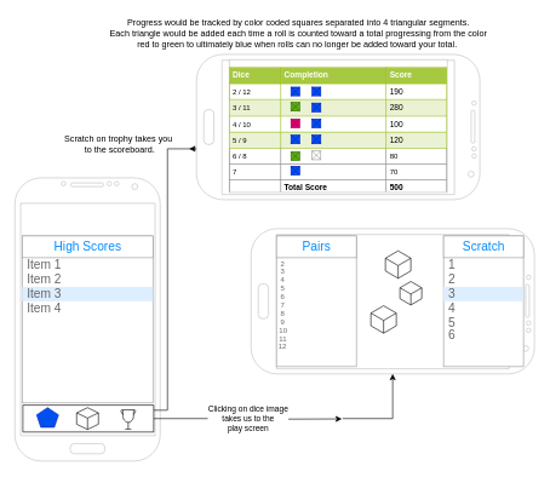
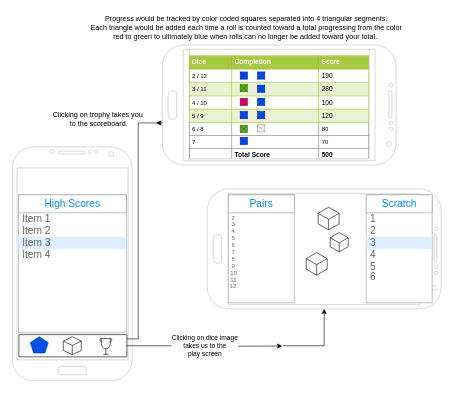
  <mxCell id="0" />
  <mxCell id="1" parent="0" />
  <mxCell id="2" value="" style="verticalLabelPosition=bottom;verticalAlign=top;html=1;shadow=0;dashed=0;strokeWidth=1;shape=mxgraph.android.phone2;strokeColor=#c0c0c0;" parent="1" vertex="1"><mxGeometry x="20" y="244" width="200" height="390" as="geometry" /></mxCell>
  <mxCell id="3" value="" style="verticalLabelPosition=bottom;verticalAlign=top;html=1;shadow=0;dashed=0;strokeWidth=1;shape=mxgraph.android.phone2;strokeColor=#c0c0c0;direction=south;" parent="1" vertex="1"><mxGeometry x="345" y="314" width="390" height="200" as="geometry" /></mxCell>
  <mxCell id="4" value="Clicking on dice image&lt;br&gt;takes us to the &lt;br&gt;play&amp;nbsp;screen" style="edgeStyle=orthogonalEdgeStyle;rounded=0;orthogonalLoop=1;jettySize=auto;html=1;" parent="1" source="6" edge="1"><mxGeometry relative="1" as="geometry"><mxPoint x="470" y="576" as="targetPoint" /></mxGeometry></mxCell>
  <mxCell id="5" value="" style="edgeStyle=orthogonalEdgeStyle;rounded=0;orthogonalLoop=1;jettySize=auto;html=1;" edge="1" parent="1" source="6"><mxGeometry relative="1" as="geometry"><mxPoint x="260" y="204" as="targetPoint" /><Array as="points"><mxPoint x="230" y="564" /><mxPoint x="230" y="204" /><mxPoint x="270" y="204" /></Array></mxGeometry></mxCell>
  <mxCell id="6" value="" style="verticalLabelPosition=bottom;verticalAlign=top;html=1;shape=mxgraph.basic.rect;fillColor2=none;strokeWidth=1;size=20;indent=5;" parent="1" vertex="1"><mxGeometry x="31" y="557" width="180" height="37" as="geometry" /></mxCell>
  <mxCell id="7" value="" style="edgeStyle=orthogonalEdgeStyle;rounded=0;orthogonalLoop=1;jettySize=auto;html=1;" parent="1" target="3" edge="1"><mxGeometry relative="1" as="geometry"><mxPoint x="471" y="575.5" as="sourcePoint" /><Array as="points"><mxPoint x="540" y="576" /></Array></mxGeometry></mxCell>
  <mxCell id="8" value="" style="whiteSpace=wrap;html=1;shape=mxgraph.basic.isocube;isoAngle=15;" parent="1" vertex="1"><mxGeometry x="105" y="560.5" width="30" height="30" as="geometry" /></mxCell>
  <mxCell id="9" value="" style="whiteSpace=wrap;html=1;shape=mxgraph.basic.pentagon;aspect=fixed;fillColor=#0050ef;strokeColor=#001DBC;fontColor=#ffffff;" parent="1" vertex="1"><mxGeometry x="50" y="560.5" width="30" height="27" as="geometry" /></mxCell>
  <mxCell id="10" value="" style="strokeWidth=1;shadow=0;dashed=0;align=center;html=1;shape=mxgraph.mockup.forms.rrect;rSize=0;strokeColor=#999999;fillColor=#ffffff;" parent="1" vertex="1"><mxGeometry x="30" y="324" width="180" height="230" as="geometry" /></mxCell>
  <mxCell id="11" value="High Scores" style="strokeWidth=1;shadow=0;dashed=0;align=center;html=1;shape=mxgraph.mockup.forms.rrect;rSize=0;strokeColor=#999999;fontColor=#008cff;fontSize=17;fillColor=#ffffff;resizeWidth=1;" parent="10" vertex="1"><mxGeometry width="180" height="30" relative="1" as="geometry" /></mxCell>
  <mxCell id="12" value="Item 1" style="strokeWidth=1;shadow=0;dashed=0;align=center;html=1;shape=mxgraph.mockup.forms.anchor;fontSize=17;fontColor=#666666;align=left;spacingLeft=5;resizeWidth=1;" parent="10" vertex="1"><mxGeometry width="180" height="20" relative="1" as="geometry"><mxPoint y="30" as="offset" /></mxGeometry></mxCell>
  <mxCell id="13" value="Item 2" style="strokeWidth=1;shadow=0;dashed=0;align=center;html=1;shape=mxgraph.mockup.forms.anchor;fontSize=17;fontColor=#666666;align=left;spacingLeft=5;resizeWidth=1;" parent="10" vertex="1"><mxGeometry width="180" height="20" relative="1" as="geometry"><mxPoint y="50" as="offset" /></mxGeometry></mxCell>
  <mxCell id="14" value="Item 3" style="strokeWidth=1;shadow=0;dashed=0;align=center;html=1;shape=mxgraph.mockup.forms.rrect;rSize=0;fontSize=17;fontColor=#666666;align=left;spacingLeft=5;fillColor=#ddeeff;strokeColor=none;resizeWidth=1;" parent="10" vertex="1"><mxGeometry width="180" height="20" relative="1" as="geometry"><mxPoint y="70" as="offset" /></mxGeometry></mxCell>
  <mxCell id="15" value="Item 4" style="strokeWidth=1;shadow=0;dashed=0;align=center;html=1;shape=mxgraph.mockup.forms.anchor;fontSize=17;fontColor=#666666;align=left;spacingLeft=5;resizeWidth=1;" parent="10" vertex="1"><mxGeometry width="180" height="20" relative="1" as="geometry"><mxPoint y="90" as="offset" /></mxGeometry></mxCell>
  <mxCell id="16" value="" style="strokeWidth=1;shadow=0;dashed=0;align=center;html=1;shape=mxgraph.mockup.forms.rrect;rSize=0;strokeColor=#999999;fillColor=#ffffff;" parent="1" vertex="1"><mxGeometry x="610" y="324" width="110" height="180" as="geometry" /></mxCell>
  <mxCell id="17" value="Scratch" style="strokeWidth=1;shadow=0;dashed=0;align=center;html=1;shape=mxgraph.mockup.forms.rrect;rSize=0;strokeColor=#999999;fontColor=#008cff;fontSize=17;fillColor=#ffffff;resizeWidth=1;" parent="16" vertex="1"><mxGeometry width="110" height="30" relative="1" as="geometry" /></mxCell>
  <mxCell id="18" value="1" style="strokeWidth=1;shadow=0;dashed=0;align=center;html=1;shape=mxgraph.mockup.forms.anchor;fontSize=17;fontColor=#666666;align=left;spacingLeft=5;resizeWidth=1;" parent="16" vertex="1"><mxGeometry width="110" height="20" relative="1" as="geometry"><mxPoint y="31" as="offset" /></mxGeometry></mxCell>
  <mxCell id="19" value="2" style="strokeWidth=1;shadow=0;dashed=0;align=center;html=1;shape=mxgraph.mockup.forms.anchor;fontSize=17;fontColor=#666666;align=left;spacingLeft=5;resizeWidth=1;" parent="16" vertex="1"><mxGeometry width="110" height="20" relative="1" as="geometry"><mxPoint y="50" as="offset" /></mxGeometry></mxCell>
  <mxCell id="20" value="3" style="strokeWidth=1;shadow=0;dashed=0;align=center;html=1;shape=mxgraph.mockup.forms.rrect;rSize=0;fontSize=17;fontColor=#666666;align=left;spacingLeft=5;fillColor=#ddeeff;strokeColor=none;resizeWidth=1;" parent="16" vertex="1"><mxGeometry width="110" height="20" relative="1" as="geometry"><mxPoint y="70" as="offset" /></mxGeometry></mxCell>
  <mxCell id="21" value="4" style="strokeWidth=1;shadow=0;dashed=0;align=center;html=1;shape=mxgraph.mockup.forms.anchor;fontSize=17;fontColor=#666666;align=left;spacingLeft=5;resizeWidth=1;" parent="16" vertex="1"><mxGeometry width="110" height="20" relative="1" as="geometry"><mxPoint y="90" as="offset" /></mxGeometry></mxCell>
  <mxCell id="22" value="5" style="strokeWidth=1;shadow=0;dashed=0;align=center;html=1;shape=mxgraph.mockup.forms.anchor;fontSize=17;fontColor=#666666;align=left;spacingLeft=5;resizeWidth=1;" parent="16" vertex="1"><mxGeometry width="110" height="20" relative="1" as="geometry"><mxPoint y="110" as="offset" /></mxGeometry></mxCell>
  <mxCell id="23" value="6" style="strokeWidth=1;shadow=0;dashed=0;align=center;html=1;shape=mxgraph.mockup.forms.anchor;fontSize=17;fontColor=#666666;align=left;spacingLeft=5;resizeWidth=1;" parent="16" vertex="1"><mxGeometry width="110" height="20" relative="1" as="geometry"><mxPoint y="128" as="offset" /></mxGeometry></mxCell>
  <mxCell id="24" value="" style="strokeWidth=1;shadow=0;dashed=0;align=center;html=1;shape=mxgraph.mockup.forms.rrect;rSize=0;strokeColor=#999999;fillColor=#ffffff;fontSize=9;" parent="1" vertex="1"><mxGeometry x="380" y="324" width="110" height="180" as="geometry" /></mxCell>
  <mxCell id="25" value="Pairs" style="strokeWidth=1;shadow=0;dashed=0;align=center;html=1;shape=mxgraph.mockup.forms.rrect;rSize=0;strokeColor=#999999;fontColor=#008cff;fontSize=17;fillColor=#ffffff;resizeWidth=1;" parent="24" vertex="1"><mxGeometry width="110" height="30" relative="1" as="geometry" /></mxCell>
  <mxCell id="26" value="2" style="strokeWidth=1;shadow=0;dashed=0;align=center;html=1;shape=mxgraph.mockup.forms.anchor;fontSize=10;fontColor=#666666;align=left;spacingLeft=5;resizeWidth=1;" parent="24" vertex="1"><mxGeometry width="110" height="20" relative="1" as="geometry"><mxPoint x="-1" y="28" as="offset" /></mxGeometry></mxCell>
  <mxCell id="27" value="3" style="strokeWidth=1;shadow=0;dashed=0;align=center;html=1;shape=mxgraph.mockup.forms.anchor;fontSize=10;fontColor=#666666;align=left;spacingLeft=5;resizeWidth=1;" parent="24" vertex="1"><mxGeometry width="110" height="20" relative="1" as="geometry"><mxPoint x="-1" y="39" as="offset" /></mxGeometry></mxCell>
  <mxCell id="28" value="4" style="strokeWidth=1;shadow=0;dashed=0;align=center;html=1;shape=mxgraph.mockup.forms.rrect;rSize=0;fontSize=10;fontColor=#666666;align=left;spacingLeft=5;fillColor=none;strokeColor=none;resizeWidth=1;" parent="24" vertex="1"><mxGeometry width="110" height="20" relative="1" as="geometry"><mxPoint x="-1" y="50" as="offset" /></mxGeometry></mxCell>
  <mxCell id="29" value="&lt;font style=&quot;font-size: 10px&quot;&gt;5&lt;/font&gt;" style="strokeWidth=1;shadow=0;dashed=0;align=center;html=1;shape=mxgraph.mockup.forms.anchor;fontSize=10;fontColor=#666666;align=left;spacingLeft=5;resizeWidth=1;" parent="24" vertex="1"><mxGeometry width="110" height="20" relative="1" as="geometry"><mxPoint x="-1" y="62" as="offset" /></mxGeometry></mxCell>
  <mxCell id="30" value="6" style="strokeWidth=1;shadow=0;dashed=0;align=center;html=1;shape=mxgraph.mockup.forms.rrect;rSize=0;fontSize=10;fontColor=#666666;align=left;spacingLeft=5;fillColor=none;strokeColor=none;resizeWidth=1;" parent="24" vertex="1"><mxGeometry width="110" height="20" relative="1" as="geometry"><mxPoint x="-1" y="74" as="offset" /></mxGeometry></mxCell>
  <mxCell id="31" value="8" style="strokeWidth=1;shadow=0;dashed=0;align=center;html=1;shape=mxgraph.mockup.forms.rrect;rSize=0;fontSize=10;fontColor=#666666;align=left;spacingLeft=5;fillColor=none;strokeColor=none;resizeWidth=1;" parent="24" vertex="1"><mxGeometry width="110" height="20" relative="1" as="geometry"><mxPoint x="-1" y="96" as="offset" /></mxGeometry></mxCell>
  <mxCell id="32" value="7" style="strokeWidth=1;shadow=0;dashed=0;align=center;html=1;shape=mxgraph.mockup.forms.rrect;rSize=0;fontSize=10;fontColor=#666666;align=left;spacingLeft=5;fillColor=none;strokeColor=none;resizeWidth=1;" parent="24" vertex="1"><mxGeometry width="110" height="20" relative="1" as="geometry"><mxPoint x="-1" y="85" as="offset" /></mxGeometry></mxCell>
  <mxCell id="33" value="9" style="strokeWidth=1;shadow=0;dashed=0;align=center;html=1;shape=mxgraph.mockup.forms.rrect;rSize=0;fontSize=10;fontColor=#666666;align=left;spacingLeft=5;fillColor=none;strokeColor=none;resizeWidth=1;" parent="24" vertex="1"><mxGeometry width="110" height="20" relative="1" as="geometry"><mxPoint x="-1" y="108" as="offset" /></mxGeometry></mxCell>
  <mxCell id="34" value="10" style="strokeWidth=1;shadow=0;dashed=0;align=center;html=1;shape=mxgraph.mockup.forms.rrect;rSize=0;fontSize=10;fontColor=#666666;align=left;spacingLeft=5;fillColor=none;strokeColor=none;resizeWidth=1;" parent="24" vertex="1"><mxGeometry width="110" height="20" relative="1" as="geometry"><mxPoint x="-3" y="120" as="offset" /></mxGeometry></mxCell>
  <mxCell id="35" value="11" style="strokeWidth=1;shadow=0;dashed=0;align=center;html=1;shape=mxgraph.mockup.forms.rrect;rSize=0;fontSize=10;fontColor=#666666;align=left;spacingLeft=5;fillColor=none;strokeColor=none;resizeWidth=1;" parent="24" vertex="1"><mxGeometry width="110" height="20" relative="1" as="geometry"><mxPoint x="-3" y="131" as="offset" /></mxGeometry></mxCell>
  <mxCell id="36" value="12" style="strokeWidth=1;shadow=0;dashed=0;align=center;html=1;shape=mxgraph.mockup.forms.rrect;rSize=0;fontSize=10;fontColor=#666666;align=left;spacingLeft=5;fillColor=none;strokeColor=none;resizeWidth=1;" parent="24" vertex="1"><mxGeometry width="110" height="20" relative="1" as="geometry"><mxPoint x="-4" y="142" as="offset" /></mxGeometry></mxCell>
  <mxCell id="37" value="" style="html=1;whiteSpace=wrap;aspect=fixed;shape=isoCube;backgroundOutline=1;" vertex="1" parent="1"><mxGeometry x="530" y="344" width="35" height="38.89" as="geometry" /></mxCell>
  <mxCell id="38" value="" style="html=1;whiteSpace=wrap;aspect=fixed;shape=isoCube;backgroundOutline=1;" vertex="1" parent="1"><mxGeometry x="550" y="386.23" width="30" height="33.33" as="geometry" /></mxCell>
  <mxCell id="39" value="" style="html=1;whiteSpace=wrap;aspect=fixed;shape=isoCube;backgroundOutline=1;" vertex="1" parent="1"><mxGeometry x="510" y="419.56" width="35" height="38.89" as="geometry" /></mxCell>
  <mxCell id="40" value="" style="verticalLabelPosition=bottom;verticalAlign=top;html=1;shadow=0;dashed=0;strokeWidth=1;shape=mxgraph.android.phone2;strokeColor=#c0c0c0;direction=south;" vertex="1" parent="1"><mxGeometry x="270" y="74" width="390" height="200" as="geometry" /></mxCell>
  <mxCell id="41" value="&lt;p style=&quot;line-height: 110% ; font-size: 11px&quot;&gt;&lt;/p&gt;&lt;table border=&quot;1&quot; width=&quot;100%&quot; cellpadding=&quot;4&quot; style=&quot;width: 100% ; height: 100% ; border-collapse: collapse ; font-size: 10px&quot;&gt;&lt;tbody style=&quot;font-size: 11px&quot;&gt;&lt;tr style=&quot;background-color: #a7c942 ; color: #ffffff ; border: 1px solid #98bf21&quot;&gt;&lt;th align=&quot;left&quot;&gt;&lt;font style=&quot;font-size: 11px&quot;&gt;Dice&lt;/font&gt;&lt;/th&gt;&lt;th align=&quot;left&quot;&gt;&lt;font style=&quot;font-size: 11px&quot;&gt;Completion&lt;/font&gt;&lt;/th&gt;&lt;th align=&quot;left&quot;&gt;&lt;font style=&quot;font-size: 11px&quot;&gt;Score&lt;/font&gt;&lt;/th&gt;&lt;/tr&gt;&lt;tr style=&quot;border: 1px solid #98bf21&quot;&gt;&lt;td&gt;&lt;font style=&quot;font-size: 10px&quot;&gt;2 / 12&lt;/font&gt;&lt;/td&gt;&lt;td&gt;&lt;/td&gt;&lt;td&gt;190&lt;/td&gt;&lt;/tr&gt;&lt;tr style=&quot;background-color: #eaf2d3 ; border: 1px solid #98bf21&quot;&gt;&lt;td&gt;&lt;font style=&quot;font-size: 10px&quot;&gt;3 / 11&lt;/font&gt;&lt;/td&gt;&lt;td&gt;&lt;br&gt;&lt;/td&gt;&lt;td&gt;280&lt;/td&gt;&lt;/tr&gt;&lt;tr style=&quot;border: 1px solid #98bf21&quot;&gt;&lt;td&gt;&lt;font style=&quot;font-size: 10px&quot;&gt;4 / 10&lt;/font&gt;&lt;/td&gt;&lt;td&gt;&lt;br&gt;&lt;/td&gt;&lt;td&gt;100&lt;/td&gt;&lt;/tr&gt;&lt;tr style=&quot;background-color: #eaf2d3 ; border: 1px solid #98bf21&quot;&gt;&lt;td&gt;&lt;font style=&quot;font-size: 10px&quot;&gt;5 / 9&lt;br&gt;&lt;/font&gt;&lt;/td&gt;&lt;td&gt;&lt;br&gt;&lt;/td&gt;&lt;td&gt;120&lt;/td&gt;&lt;/tr&gt;&lt;tr&gt;&lt;td&gt;&lt;font style=&quot;font-size: 10px&quot;&gt;6 / 8&lt;/font&gt;&lt;/td&gt;&lt;td&gt;&lt;font style=&quot;font-size: 10px&quot;&gt;&lt;br&gt;&lt;/font&gt;&lt;/td&gt;&lt;td&gt;&lt;font style=&quot;font-size: 10px&quot;&gt;80&lt;/font&gt;&lt;/td&gt;&lt;/tr&gt;&lt;tr&gt;&lt;td&gt;&lt;font style=&quot;font-size: 10px&quot;&gt;7&lt;/font&gt;&lt;/td&gt;&lt;td&gt;&lt;font style=&quot;font-size: 10px&quot;&gt;&lt;br&gt;&lt;/font&gt;&lt;/td&gt;&lt;td&gt;&lt;font style=&quot;font-size: 10px&quot;&gt;70&lt;/font&gt;&lt;/td&gt;&lt;/tr&gt;&lt;tr&gt;&lt;td&gt;&lt;font style=&quot;font-size: 11px&quot;&gt;&lt;b&gt;&lt;br&gt;&lt;/b&gt;&lt;/font&gt;&lt;/td&gt;&lt;td&gt;&lt;font style=&quot;font-size: 11px&quot;&gt;&lt;b&gt;Total Score&lt;/b&gt;&lt;/font&gt;&lt;/td&gt;&lt;td&gt;&lt;font style=&quot;font-size: 11px&quot;&gt;&lt;b&gt;500&lt;/b&gt;&lt;/font&gt;&lt;/td&gt;&lt;/tr&gt;&lt;tr&gt;&lt;td&gt;&lt;font style=&quot;font-size: 10px&quot;&gt;&lt;br&gt;&lt;/font&gt;&lt;/td&gt;&lt;td&gt;&lt;font style=&quot;font-size: 10px&quot;&gt;&lt;br&gt;&lt;/font&gt;&lt;/td&gt;&lt;td&gt;&lt;font style=&quot;font-size: 10px&quot;&gt;&lt;br&gt;&lt;/font&gt;&lt;/td&gt;&lt;/tr&gt;&lt;tr&gt;&lt;td&gt;&lt;font style=&quot;font-size: 10px&quot;&gt;&lt;br&gt;&lt;/font&gt;&lt;/td&gt;&lt;td&gt;&lt;font style=&quot;font-size: 10px&quot;&gt;&lt;br&gt;&lt;/font&gt;&lt;/td&gt;&lt;td&gt;&lt;font style=&quot;font-size: 10px&quot;&gt;&lt;br&gt;&lt;/font&gt;&lt;/td&gt;&lt;/tr&gt;&lt;/tbody&gt;&lt;/table&gt;&lt;p style=&quot;font-size: 11px&quot;&gt;&lt;/p&gt;" style="text;html=1;strokeColor=#c0c0c0;fillColor=#ffffff;overflow=fill;rounded=0;" vertex="1" parent="1"><mxGeometry x="315" y="81" width="300" height="183" as="geometry" /></mxCell>
  <mxCell id="42" value="" style="verticalLabelPosition=bottom;shadow=0;dashed=0;align=center;html=1;verticalAlign=top;strokeWidth=1;shape=mxgraph.mockup.graphics.simpleIcon;strokeColor=#001DBC;aspect=fixed;fillColor=#0050ef;fontColor=#ffffff;" vertex="1" parent="1"><mxGeometry x="400" y="119" width="12" height="12" as="geometry" /></mxCell>
  <mxCell id="43" value="" style="verticalLabelPosition=bottom;shadow=0;dashed=0;align=center;html=1;verticalAlign=top;strokeWidth=1;shape=mxgraph.mockup.graphics.simpleIcon;strokeColor=#001DBC;aspect=fixed;fillColor=#0050ef;fontColor=#ffffff;" vertex="1" parent="1"><mxGeometry x="429" y="119" width="12" height="12" as="geometry" /></mxCell>
  <mxCell id="44" value="" style="verticalLabelPosition=bottom;shadow=0;dashed=0;align=center;html=1;verticalAlign=top;strokeWidth=1;shape=mxgraph.mockup.graphics.simpleIcon;strokeColor=#001DBC;aspect=fixed;fillColor=#0050ef;fontColor=#ffffff;" vertex="1" parent="1"><mxGeometry x="429" y="141" width="12" height="12" as="geometry" /></mxCell>
  <mxCell id="45" value="" style="verticalLabelPosition=bottom;shadow=0;dashed=0;align=center;html=1;verticalAlign=top;strokeWidth=1;shape=mxgraph.mockup.graphics.simpleIcon;strokeColor=#2D7600;aspect=fixed;fillColor=#60a917;fontColor=#ffffff;direction=west;" vertex="1" parent="1"><mxGeometry x="400" y="140" width="12" height="12" as="geometry" /></mxCell>
  <mxCell id="46" value="" style="verticalLabelPosition=bottom;shadow=0;dashed=0;align=center;html=1;verticalAlign=top;strokeWidth=1;shape=mxgraph.mockup.graphics.simpleIcon;strokeColor=#001DBC;aspect=fixed;fillColor=#0050ef;fontColor=#ffffff;" vertex="1" parent="1"><mxGeometry x="429" y="163" width="12" height="12" as="geometry" /></mxCell>
  <mxCell id="47" value="" style="verticalLabelPosition=bottom;shadow=0;dashed=0;align=center;html=1;verticalAlign=top;strokeWidth=1;shape=mxgraph.mockup.graphics.simpleIcon;strokeColor=#A50040;aspect=fixed;fillColor=#d80073;fontColor=#ffffff;" vertex="1" parent="1"><mxGeometry x="400" y="163" width="12" height="12" as="geometry" /></mxCell>
  <mxCell id="48" value="" style="verticalLabelPosition=bottom;shadow=0;dashed=0;align=center;html=1;verticalAlign=top;strokeWidth=1;shape=mxgraph.mockup.graphics.simpleIcon;strokeColor=#001DBC;aspect=fixed;fillColor=#0050ef;fontColor=#ffffff;" vertex="1" parent="1"><mxGeometry x="429" y="185" width="12" height="12" as="geometry" /></mxCell>
  <mxCell id="49" value="" style="verticalLabelPosition=bottom;shadow=0;dashed=0;align=center;html=1;verticalAlign=top;strokeWidth=1;shape=mxgraph.mockup.graphics.simpleIcon;strokeColor=#001DBC;aspect=fixed;fillColor=#0050ef;fontColor=#ffffff;" vertex="1" parent="1"><mxGeometry x="400" y="185" width="12" height="12" as="geometry" /></mxCell>
  <mxCell id="50" value="" style="verticalLabelPosition=bottom;shadow=0;dashed=0;align=center;html=1;verticalAlign=top;strokeWidth=1;shape=mxgraph.mockup.graphics.simpleIcon;strokeColor=#999999;aspect=fixed;" vertex="1" parent="1"><mxGeometry x="429" y="207" width="12" height="12" as="geometry" /></mxCell>
  <mxCell id="51" value="" style="verticalLabelPosition=bottom;shadow=0;dashed=0;align=center;html=1;verticalAlign=top;strokeWidth=1;shape=mxgraph.mockup.graphics.simpleIcon;strokeColor=#2D7600;aspect=fixed;fillColor=#60a917;fontColor=#ffffff;" vertex="1" parent="1"><mxGeometry x="400" y="208" width="12" height="12" as="geometry" /></mxCell>
  <mxCell id="52" value="" style="verticalLabelPosition=bottom;shadow=0;dashed=0;align=center;html=1;verticalAlign=top;strokeWidth=1;shape=mxgraph.mockup.graphics.simpleIcon;strokeColor=#001DBC;aspect=fixed;fillColor=#0050ef;fontColor=#ffffff;" vertex="1" parent="1"><mxGeometry x="400" y="228" width="12" height="12" as="geometry" /></mxCell>
- <mxCell id="53" value="Scratch on trophy takes you&amp;nbsp;&lt;br&gt;to the scoreboard." style="text;html=1;align=center;verticalAlign=middle;resizable=0;points=[];autosize=1;" vertex="1" parent="1"><mxGeometry x="79" y="183" width="170" height="30" as="geometry" /></mxCell>
+ <mxCell id="53" value="Clicking on trophy takes you&amp;nbsp;&lt;br&gt;to the scoreboard." style="text;html=1;align=center;verticalAlign=middle;resizable=0;points=[];autosize=1;" vertex="1" parent="1"><mxGeometry x="79" y="183" width="170" height="30" as="geometry" /></mxCell>
  <mxCell id="54" value="" style="html=1;verticalLabelPosition=bottom;align=center;labelBackgroundColor=#ffffff;verticalAlign=top;strokeWidth=1;strokeColor=#000000;shadow=0;dashed=0;shape=mxgraph.ios7.icons.trophy;" vertex="1" parent="1"><mxGeometry x="166" y="563.5" width="20" height="26.5" as="geometry" /></mxCell>
  <mxCell id="55" value="Progress would be tracked by color coded squares separated into 4 triangular segments. &lt;br&gt;Each triangle would be added each time a roll is counted toward a total progressing from the color &lt;br&gt;red to green to ultimately blue when rolls can no longer be added toward your total.&amp;nbsp;" style="text;html=1;align=center;verticalAlign=middle;resizable=0;points=[];autosize=1;" vertex="1" parent="1"><mxGeometry x="145" y="20" width="530" height="50" as="geometry" /></mxCell>
